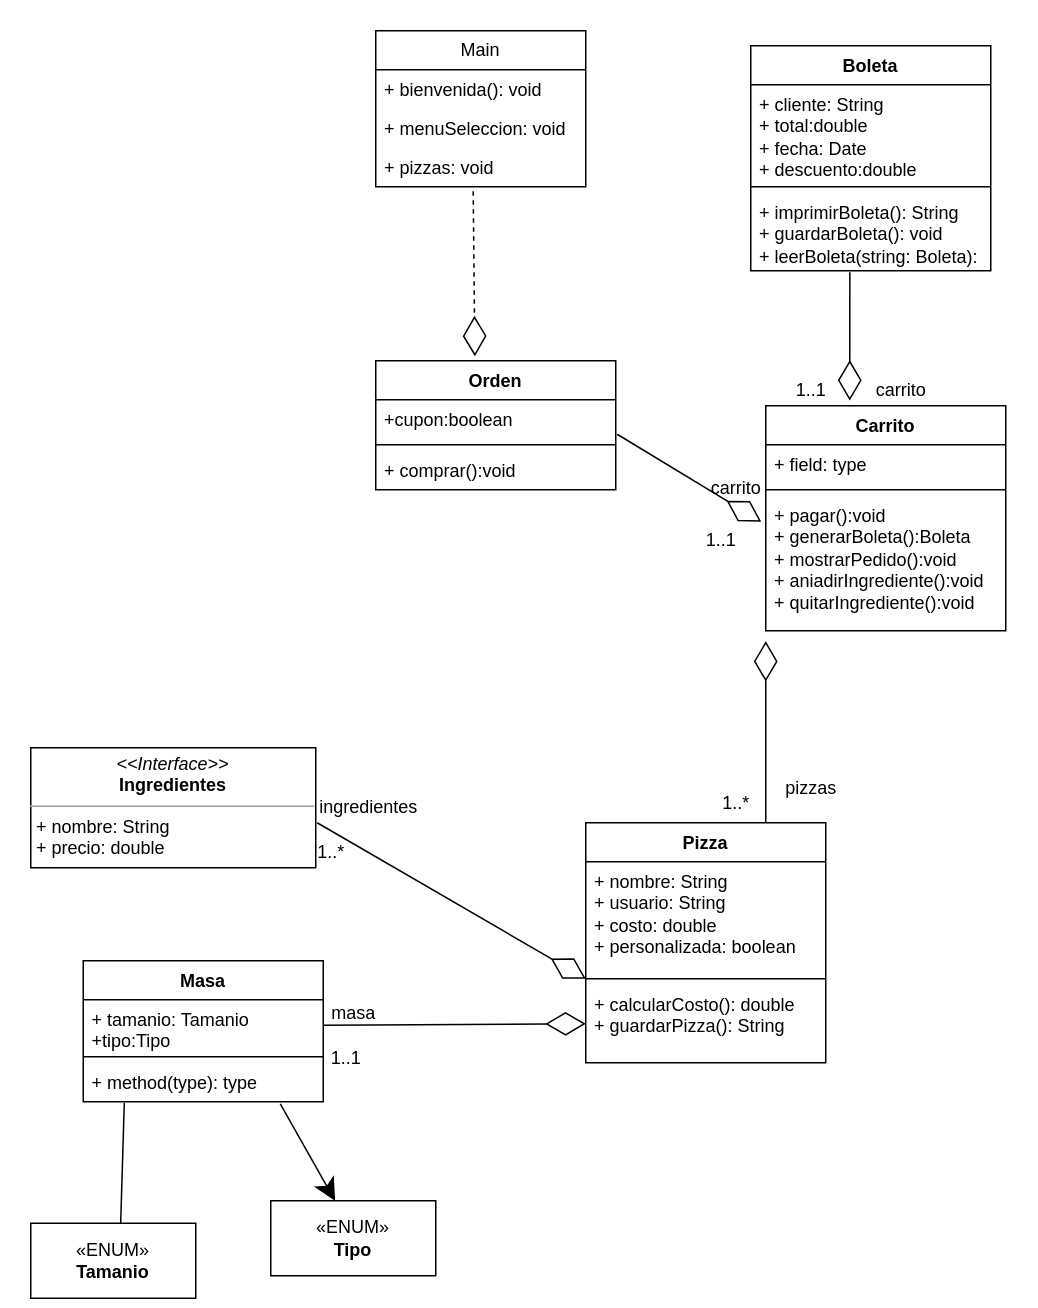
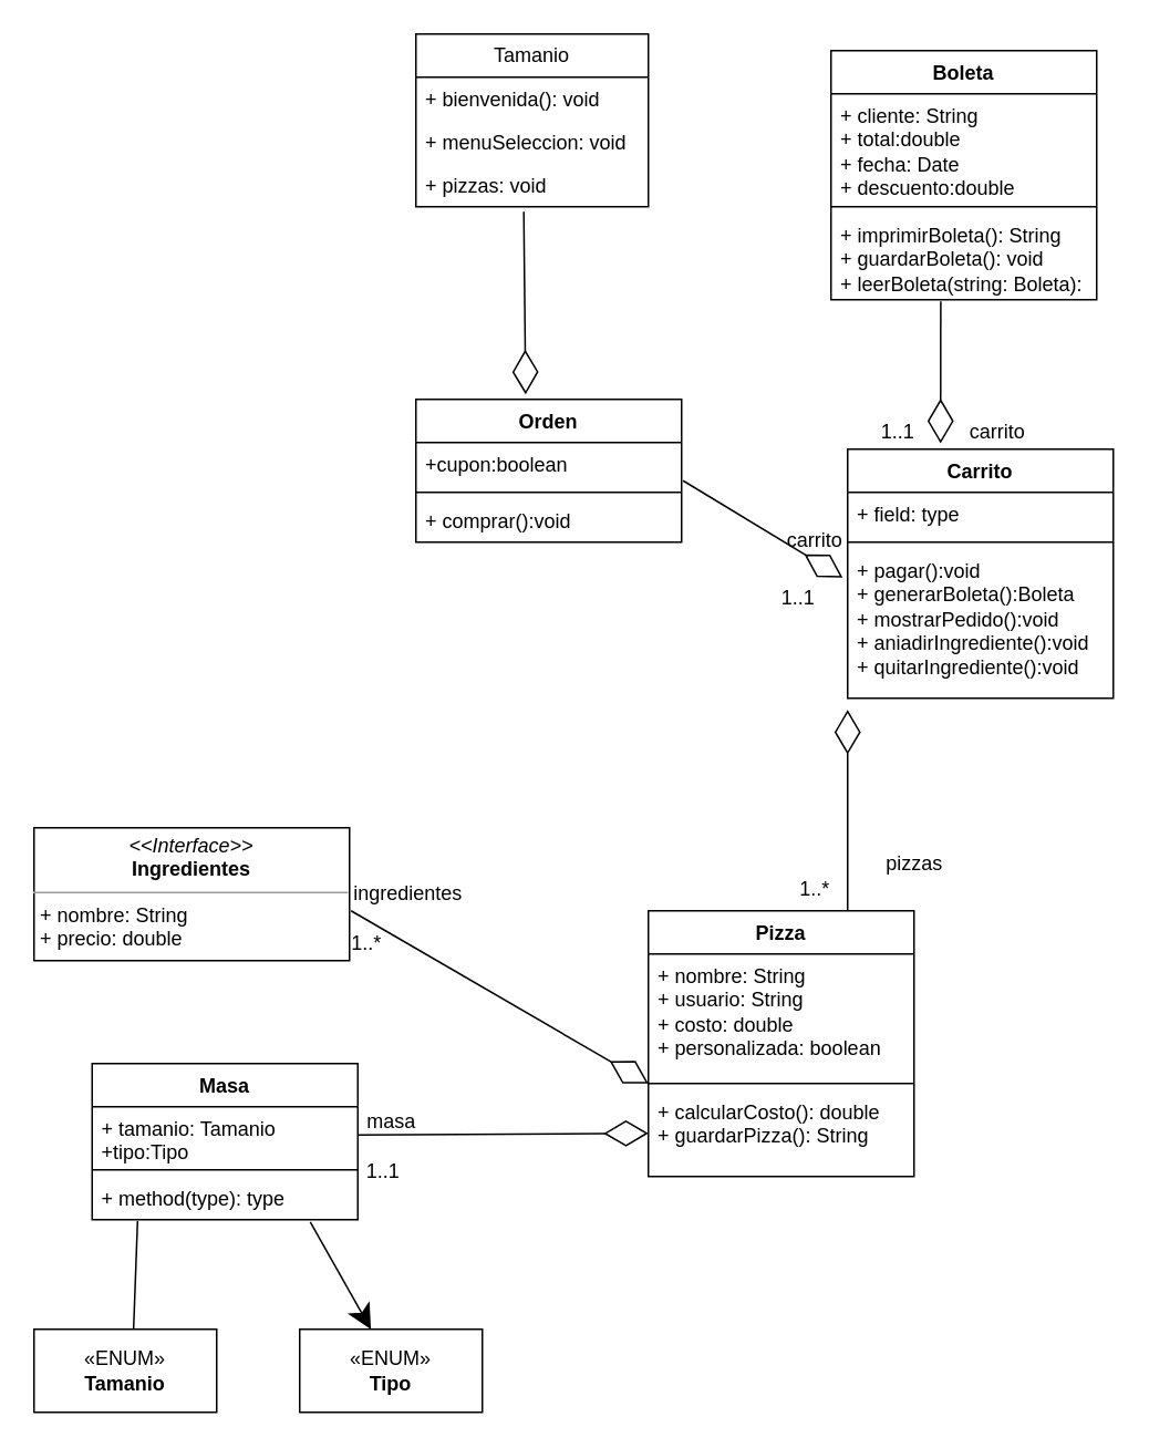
  <mxCell id="0" />
  <mxCell id="1" parent="0" />
  <mxCell id="2" value="Orden" style="swimlane;fontStyle=1;align=center;verticalAlign=top;childLayout=stackLayout;horizontal=1;startSize=26;horizontalStack=0;resizeParent=1;resizeParentMax=0;resizeLast=0;collapsible=1;marginBottom=0;whiteSpace=wrap;html=1;" vertex="1" parent="1"><mxGeometry x="250" y="240" width="160" height="86" as="geometry" /></mxCell>
  <mxCell id="3" value="+cupon:boolean" style="text;strokeColor=none;fillColor=none;align=left;verticalAlign=top;spacingLeft=4;spacingRight=4;overflow=hidden;rotatable=0;points=[[0,0.5],[1,0.5]];portConstraint=eastwest;whiteSpace=wrap;html=1;" vertex="1" parent="2"><mxGeometry y="26" width="160" height="26" as="geometry" /></mxCell>
  <mxCell id="4" value="" style="line;strokeWidth=1;fillColor=none;align=left;verticalAlign=middle;spacingTop=-1;spacingLeft=3;spacingRight=3;rotatable=0;labelPosition=right;points=[];portConstraint=eastwest;strokeColor=inherit;" vertex="1" parent="2"><mxGeometry y="52" width="160" height="8" as="geometry" /></mxCell>
  <mxCell id="5" value="+ comprar():void" style="text;strokeColor=none;fillColor=none;align=left;verticalAlign=top;spacingLeft=4;spacingRight=4;overflow=hidden;rotatable=0;points=[[0,0.5],[1,0.5]];portConstraint=eastwest;whiteSpace=wrap;html=1;" vertex="1" parent="2"><mxGeometry y="60" width="160" height="26" as="geometry" /></mxCell>
  <mxCell id="6" value="&lt;p style=&quot;margin:0px;margin-top:4px;text-align:center;&quot;&gt;&lt;i&gt;&amp;lt;&amp;lt;Interface&amp;gt;&amp;gt;&lt;/i&gt;&lt;br&gt;&lt;b&gt;Ingredientes&lt;/b&gt;&lt;/p&gt;&lt;hr size=&quot;1&quot;&gt;&lt;p style=&quot;margin:0px;margin-left:4px;&quot;&gt;+ nombre: String&lt;br&gt;+ precio: double&lt;/p&gt;&lt;hr size=&quot;1&quot;&gt;&lt;p style=&quot;margin:0px;margin-left:4px;&quot;&gt;&lt;br&gt;&lt;/p&gt;" style="verticalAlign=top;align=left;overflow=fill;fontSize=12;fontFamily=Helvetica;html=1;whiteSpace=wrap;" vertex="1" parent="1"><mxGeometry y="498" width="190" height="80" as="geometry" x="20" /></mxCell>
  <mxCell id="7" value="Masa" style="swimlane;fontStyle=1;align=center;verticalAlign=top;childLayout=stackLayout;horizontal=1;startSize=26;horizontalStack=0;resizeParent=1;resizeParentMax=0;resizeLast=0;collapsible=1;marginBottom=0;whiteSpace=wrap;html=1;" vertex="1" parent="1"><mxGeometry x="55" y="640" width="160" height="94" as="geometry" /></mxCell>
  <mxCell id="8" value="+ tamanio: Tamanio&lt;br&gt;+tipo:Tipo" style="text;strokeColor=none;fillColor=none;align=left;verticalAlign=top;spacingLeft=4;spacingRight=4;overflow=hidden;rotatable=0;points=[[0,0.5],[1,0.5]];portConstraint=eastwest;whiteSpace=wrap;html=1;" vertex="1" parent="7"><mxGeometry y="26" width="160" height="34" as="geometry" /></mxCell>
  <mxCell id="9" value="" style="line;strokeWidth=1;fillColor=none;align=left;verticalAlign=middle;spacingTop=-1;spacingLeft=3;spacingRight=3;rotatable=0;labelPosition=right;points=[];portConstraint=eastwest;strokeColor=inherit;" vertex="1" parent="7"><mxGeometry y="60" width="160" height="8" as="geometry" /></mxCell>
  <mxCell id="10" value="+ method(type): type" style="text;strokeColor=none;fillColor=none;align=left;verticalAlign=top;spacingLeft=4;spacingRight=4;overflow=hidden;rotatable=0;points=[[0,0.5],[1,0.5]];portConstraint=eastwest;whiteSpace=wrap;html=1;" vertex="1" parent="7"><mxGeometry y="68" width="160" height="26" as="geometry" /></mxCell>
  <mxCell id="11" value="«ENUM»&lt;br&gt;&lt;b&gt;Tipo&lt;/b&gt;" style="html=1;whiteSpace=wrap;" vertex="1" parent="1"><mxGeometry x="180" y="800" width="110" height="50" as="geometry" /></mxCell>
- <mxCell id="12" value="«ENUM»&lt;br&gt;&lt;b&gt;Tamanio&lt;/b&gt;" style="html=1;whiteSpace=wrap;" vertex="1" parent="1"><mxGeometry x="20" y="815" width="110" height="50" as="geometry" /></mxCell>
+ <mxCell id="12" value="«ENUM»&lt;br&gt;&lt;b&gt;Tamanio&lt;/b&gt;" style="html=1;whiteSpace=wrap;" vertex="1" parent="1"><mxGeometry y="800" width="110" height="50" as="geometry" x="20" /></mxCell>
  <mxCell id="13" value="" style="endArrow=none;endFill=1;endSize=12;html=1;rounded=0;exitX=0.171;exitY=1.033;exitDx=0;exitDy=0;exitPerimeter=0;entryX=0.545;entryY=0;entryDx=0;entryDy=0;entryPerimeter=0;" edge="1" parent="1" source="10" target="12"><mxGeometry width="160" relative="1" as="geometry"><mxPoint x="60" y="750" as="sourcePoint" /><mxPoint x="220" y="750" as="targetPoint" /></mxGeometry></mxCell>
  <mxCell id="14" value="" style="endArrow=classic;endFill=1;endSize=12;html=1;rounded=0;exitX=0.821;exitY=1.055;exitDx=0;exitDy=0;exitPerimeter=0;entryX=0.39;entryY=0;entryDx=0;entryDy=0;entryPerimeter=0;" edge="1" parent="1" source="10" target="11"><mxGeometry width="160" relative="1" as="geometry"><mxPoint x="60" y="750" as="sourcePoint" /><mxPoint x="220" y="750" as="targetPoint" /></mxGeometry></mxCell>
  <mxCell id="15" value="Pizza" style="swimlane;fontStyle=1;align=center;verticalAlign=top;childLayout=stackLayout;horizontal=1;startSize=26;horizontalStack=0;resizeParent=1;resizeParentMax=0;resizeLast=0;collapsible=1;marginBottom=0;whiteSpace=wrap;html=1;" vertex="1" parent="1"><mxGeometry x="390" y="548" width="160" height="160" as="geometry" /></mxCell>
  <mxCell id="16" value="+ nombre: String&lt;br&gt;+ usuario: String&lt;br&gt;+ costo: double&lt;br&gt;+ personalizada: boolean" style="text;strokeColor=none;fillColor=none;align=left;verticalAlign=top;spacingLeft=4;spacingRight=4;overflow=hidden;rotatable=0;points=[[0,0.5],[1,0.5]];portConstraint=eastwest;whiteSpace=wrap;html=1;" vertex="1" parent="15"><mxGeometry y="26" width="160" height="74" as="geometry" /></mxCell>
  <mxCell id="17" value="" style="line;strokeWidth=1;fillColor=none;align=left;verticalAlign=middle;spacingTop=-1;spacingLeft=3;spacingRight=3;rotatable=0;labelPosition=right;points=[];portConstraint=eastwest;strokeColor=inherit;" vertex="1" parent="15"><mxGeometry y="100" width="160" height="8" as="geometry" /></mxCell>
  <mxCell id="18" value="+ calcularCosto(): double&lt;br&gt;+ guardarPizza(): String" style="text;strokeColor=none;fillColor=none;align=left;verticalAlign=top;spacingLeft=4;spacingRight=4;overflow=hidden;rotatable=0;points=[[0,0.5],[1,0.5]];portConstraint=eastwest;whiteSpace=wrap;html=1;" vertex="1" parent="15"><mxGeometry y="108" width="160" height="52" as="geometry" /></mxCell>
  <mxCell id="19" value="" style="endArrow=diamondThin;endFill=0;endSize=24;html=1;rounded=0;entryX=0;entryY=-0.077;entryDx=0;entryDy=0;entryPerimeter=0;exitX=1.005;exitY=0.625;exitDx=0;exitDy=0;exitPerimeter=0;" edge="1" parent="1" source="6" target="18"><mxGeometry width="160" relative="1" as="geometry"><mxPoint x="220" y="580" as="sourcePoint" /><mxPoint x="380" y="580" as="targetPoint" /></mxGeometry></mxCell>
  <mxCell id="20" value="" style="endArrow=diamondThin;endFill=0;endSize=24;html=1;rounded=0;entryX=0;entryY=0.5;entryDx=0;entryDy=0;exitX=1;exitY=0.5;exitDx=0;exitDy=0;" edge="1" parent="1" source="8" target="18"><mxGeometry width="160" relative="1" as="geometry"><mxPoint x="220" y="580" as="sourcePoint" /><mxPoint x="380" y="580" as="targetPoint" /></mxGeometry></mxCell>
  <mxCell id="21" value="Carrito" style="swimlane;fontStyle=1;align=center;verticalAlign=top;childLayout=stackLayout;horizontal=1;startSize=26;horizontalStack=0;resizeParent=1;resizeParentMax=0;resizeLast=0;collapsible=1;marginBottom=0;whiteSpace=wrap;html=1;" vertex="1" parent="1"><mxGeometry x="510" y="270" width="160" height="150" as="geometry" /></mxCell>
  <mxCell id="22" value="+ field: type" style="text;strokeColor=none;fillColor=none;align=left;verticalAlign=top;spacingLeft=4;spacingRight=4;overflow=hidden;rotatable=0;points=[[0,0.5],[1,0.5]];portConstraint=eastwest;whiteSpace=wrap;html=1;" vertex="1" parent="21"><mxGeometry y="26" width="160" height="26" as="geometry" /></mxCell>
  <mxCell id="23" value="" style="line;strokeWidth=1;fillColor=none;align=left;verticalAlign=middle;spacingTop=-1;spacingLeft=3;spacingRight=3;rotatable=0;labelPosition=right;points=[];portConstraint=eastwest;strokeColor=inherit;" vertex="1" parent="21"><mxGeometry y="52" width="160" height="8" as="geometry" /></mxCell>
  <mxCell id="24" value="+ pagar():void&lt;br&gt;+ generarBoleta():Boleta&lt;br&gt;+ mostrarPedido():void&lt;br&gt;+ aniadirIngrediente():void&lt;br&gt;+ quitarIngrediente():void" style="text;strokeColor=none;fillColor=none;align=left;verticalAlign=top;spacingLeft=4;spacingRight=4;overflow=hidden;rotatable=0;points=[[0,0.5],[1,0.5]];portConstraint=eastwest;whiteSpace=wrap;html=1;" vertex="1" parent="21"><mxGeometry y="60" width="160" height="90" as="geometry" /></mxCell>
  <mxCell id="25" value="ingredientes" style="text;html=1;align=center;verticalAlign=middle;resizable=0;points=[];autosize=1;strokeColor=none;fillColor=none;" vertex="1" parent="1"><mxGeometry x="200" y="523" width="90" height="30" as="geometry" /></mxCell>
  <mxCell id="26" value="1..*" style="text;html=1;align=center;verticalAlign=middle;resizable=0;points=[];autosize=1;strokeColor=none;fillColor=none;" vertex="1" parent="1"><mxGeometry x="200" y="553" width="40" height="30" as="geometry" /></mxCell>
  <mxCell id="27" value="masa" style="text;html=1;align=center;verticalAlign=middle;resizable=0;points=[];autosize=1;strokeColor=none;fillColor=none;" vertex="1" parent="1"><mxGeometry x="210" y="660" width="50" height="30" as="geometry" /></mxCell>
  <mxCell id="28" value="1..1" style="text;html=1;align=center;verticalAlign=middle;resizable=0;points=[];autosize=1;strokeColor=none;fillColor=none;" vertex="1" parent="1"><mxGeometry x="210" y="690" width="40" height="30" as="geometry" /></mxCell>
  <mxCell id="29" value="" style="endArrow=diamondThin;endFill=0;endSize=24;html=1;rounded=0;entryX=0;entryY=1.077;entryDx=0;entryDy=0;entryPerimeter=0;exitX=0.75;exitY=0;exitDx=0;exitDy=0;" edge="1" parent="1" source="15" target="24"><mxGeometry width="160" relative="1" as="geometry"><mxPoint x="410" y="370" as="sourcePoint" /><mxPoint x="570" y="370" as="targetPoint" /></mxGeometry></mxCell>
  <mxCell id="30" value="Boleta" style="swimlane;fontStyle=1;align=center;verticalAlign=top;childLayout=stackLayout;horizontal=1;startSize=26;horizontalStack=0;resizeParent=1;resizeParentMax=0;resizeLast=0;collapsible=1;marginBottom=0;whiteSpace=wrap;html=1;" vertex="1" parent="1"><mxGeometry x="500" y="30" width="160" height="150" as="geometry" /></mxCell>
  <mxCell id="31" value="+ cliente: String&lt;br&gt;+ total:double&lt;br&gt;+ fecha: Date&lt;br&gt;+ descuento:double" style="text;strokeColor=none;fillColor=none;align=left;verticalAlign=top;spacingLeft=4;spacingRight=4;overflow=hidden;rotatable=0;points=[[0,0.5],[1,0.5]];portConstraint=eastwest;whiteSpace=wrap;html=1;" vertex="1" parent="30"><mxGeometry y="26" width="160" height="64" as="geometry" /></mxCell>
  <mxCell id="32" value="" style="line;strokeWidth=1;fillColor=none;align=left;verticalAlign=middle;spacingTop=-1;spacingLeft=3;spacingRight=3;rotatable=0;labelPosition=right;points=[];portConstraint=eastwest;strokeColor=inherit;" vertex="1" parent="30"><mxGeometry y="90" width="160" height="8" as="geometry" /></mxCell>
  <mxCell id="33" value="+ imprimirBoleta(): String&lt;br&gt;+ guardarBoleta(): void&lt;br&gt;+ leerBoleta(string: Boleta):&amp;nbsp;" style="text;strokeColor=none;fillColor=none;align=left;verticalAlign=top;spacingLeft=4;spacingRight=4;overflow=hidden;rotatable=0;points=[[0,0.5],[1,0.5]];portConstraint=eastwest;whiteSpace=wrap;html=1;" vertex="1" parent="30"><mxGeometry y="98" width="160" height="52" as="geometry" /></mxCell>
  <mxCell id="34" value="" style="endArrow=diamondThin;endFill=0;endSize=24;html=1;rounded=0;entryX=0.35;entryY=-0.023;entryDx=0;entryDy=0;entryPerimeter=0;exitX=0.413;exitY=1.019;exitDx=0;exitDy=0;exitPerimeter=0;" edge="1" parent="1" source="33" target="21"><mxGeometry width="160" relative="1" as="geometry"><mxPoint x="300" y="240" as="sourcePoint" /><mxPoint x="460" y="240" as="targetPoint" /></mxGeometry></mxCell>
  <mxCell id="35" value="carrito" style="text;html=1;align=center;verticalAlign=middle;resizable=0;points=[];autosize=1;strokeColor=none;fillColor=none;" vertex="1" parent="1"><mxGeometry x="570" y="245" width="60" height="30" as="geometry" /></mxCell>
  <mxCell id="36" value="1..1" style="text;html=1;align=center;verticalAlign=middle;resizable=0;points=[];autosize=1;strokeColor=none;fillColor=none;" vertex="1" parent="1"><mxGeometry x="520" y="245" width="40" height="30" as="geometry" /></mxCell>
- <mxCell id="37" value="pizzas&lt;br&gt;" style="text;html=1;align=center;verticalAlign=middle;resizable=0;points=[];autosize=1;strokeColor=none;fillColor=none;" vertex="1" parent="1"><mxGeometry x="510" y="510" width="60" height="30" as="geometry" /></mxCell>
+ <mxCell id="37" value="pizzas&lt;br&gt;" style="text;html=1;align=center;verticalAlign=middle;resizable=0;points=[];autosize=1;strokeColor=none;fillColor=none;" vertex="1" parent="1"><mxGeometry x="520" y="505" width="60" height="30" as="geometry" /></mxCell>
  <mxCell id="38" value="1..*" style="text;html=1;align=center;verticalAlign=middle;resizable=0;points=[];autosize=1;strokeColor=none;fillColor=none;" vertex="1" parent="1"><mxGeometry x="470" y="520" width="40" height="30" as="geometry" /></mxCell>
- <mxCell id="39" value="Main" style="swimlane;fontStyle=0;childLayout=stackLayout;horizontal=1;startSize=26;fillColor=none;horizontalStack=0;resizeParent=1;resizeParentMax=0;resizeLast=0;collapsible=1;marginBottom=0;whiteSpace=wrap;html=1;" vertex="1" parent="1"><mxGeometry x="250" y="20" width="140" height="104" as="geometry" /></mxCell>
+ <mxCell id="39" value="Tamanio" style="swimlane;fontStyle=0;childLayout=stackLayout;horizontal=1;startSize=26;fillColor=none;horizontalStack=0;resizeParent=1;resizeParentMax=0;resizeLast=0;collapsible=1;marginBottom=0;whiteSpace=wrap;html=1;" vertex="1" parent="1"><mxGeometry x="250" y="20" width="140" height="104" as="geometry" /></mxCell>
  <mxCell id="40" value="+ bienvenida(): void" style="text;strokeColor=none;fillColor=none;align=left;verticalAlign=top;spacingLeft=4;spacingRight=4;overflow=hidden;rotatable=0;points=[[0,0.5],[1,0.5]];portConstraint=eastwest;whiteSpace=wrap;html=1;" vertex="1" parent="39"><mxGeometry y="26" width="140" height="26" as="geometry" /></mxCell>
  <mxCell id="41" value="+ menuSeleccion: void&lt;br&gt;" style="text;strokeColor=none;fillColor=none;align=left;verticalAlign=top;spacingLeft=4;spacingRight=4;overflow=hidden;rotatable=0;points=[[0,0.5],[1,0.5]];portConstraint=eastwest;whiteSpace=wrap;html=1;" vertex="1" parent="39"><mxGeometry y="52" width="140" height="26" as="geometry" /></mxCell>
  <mxCell id="42" value="+ pizzas: void" style="text;strokeColor=none;fillColor=none;align=left;verticalAlign=top;spacingLeft=4;spacingRight=4;overflow=hidden;rotatable=0;points=[[0,0.5],[1,0.5]];portConstraint=eastwest;whiteSpace=wrap;html=1;" vertex="1" parent="39"><mxGeometry y="78" width="140" height="26" as="geometry" /></mxCell>
- <mxCell id="43" value="" style="endArrow=diamondThin;endFill=0;endSize=24;html=1;rounded=0;entryX=0.413;entryY=-0.035;entryDx=0;entryDy=0;entryPerimeter=0;exitX=0.464;exitY=1.115;exitDx=0;exitDy=0;exitPerimeter=0;dashed=1;" edge="1" parent="1" source="42" target="2"><mxGeometry width="160" relative="1" as="geometry"><mxPoint x="300" y="330" as="sourcePoint" /><mxPoint x="460" y="330" as="targetPoint" /></mxGeometry></mxCell>
+ <mxCell id="43" value="" style="endArrow=diamondThin;endFill=0;endSize=24;html=1;rounded=0;entryX=0.413;entryY=-0.035;entryDx=0;entryDy=0;entryPerimeter=0;exitX=0.464;exitY=1.115;exitDx=0;exitDy=0;exitPerimeter=0;" edge="1" parent="1" source="42" target="2"><mxGeometry width="160" relative="1" as="geometry"><mxPoint x="300" y="330" as="sourcePoint" /><mxPoint x="460" y="330" as="targetPoint" /></mxGeometry></mxCell>
  <mxCell id="44" value="" style="endArrow=diamondThin;endFill=0;endSize=24;html=1;rounded=0;exitX=1.006;exitY=0.885;exitDx=0;exitDy=0;exitPerimeter=0;entryX=-0.019;entryY=0.192;entryDx=0;entryDy=0;entryPerimeter=0;" edge="1" parent="1" source="3" target="24"><mxGeometry width="160" relative="1" as="geometry"><mxPoint x="300" y="330" as="sourcePoint" /><mxPoint x="460" y="330" as="targetPoint" /></mxGeometry></mxCell>
  <mxCell id="45" value="carrito" style="text;html=1;align=center;verticalAlign=middle;resizable=0;points=[];autosize=1;strokeColor=none;fillColor=none;" vertex="1" parent="1"><mxGeometry x="460" y="310" width="60" height="30" as="geometry" /></mxCell>
  <mxCell id="46" value="1..1" style="text;html=1;align=center;verticalAlign=middle;resizable=0;points=[];autosize=1;strokeColor=none;fillColor=none;" vertex="1" parent="1"><mxGeometry x="460" y="345" width="40" height="30" as="geometry" /></mxCell>
